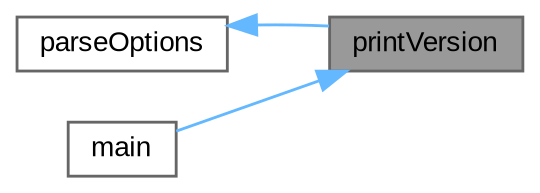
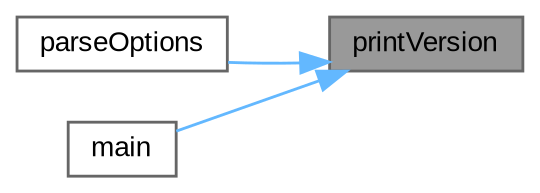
  digraph {
    fontname="Liberation Sans"
    rankdir=RL
    node [color=grey40 fillcolor=white fontname="Liberation Sans" fontsize=10 shape=box style=filled]
    edge [color=steelblue1 dir=back fontname="Liberation Sans" fontsize=10 labelfontname=Helvetica labelfontsize=10 style=solid]
    n1 [color=gray40 fillcolor=grey60 fontcolor=black height=0.2 label=printVersion width=0.4]
    n2 [height=0.2 label=parseOptions width=0.4]
    n3 [height=0.2 label=main width=0.4]
-   n2 -> n1
+   n1 -> n2
    n1 -> n3
  }
